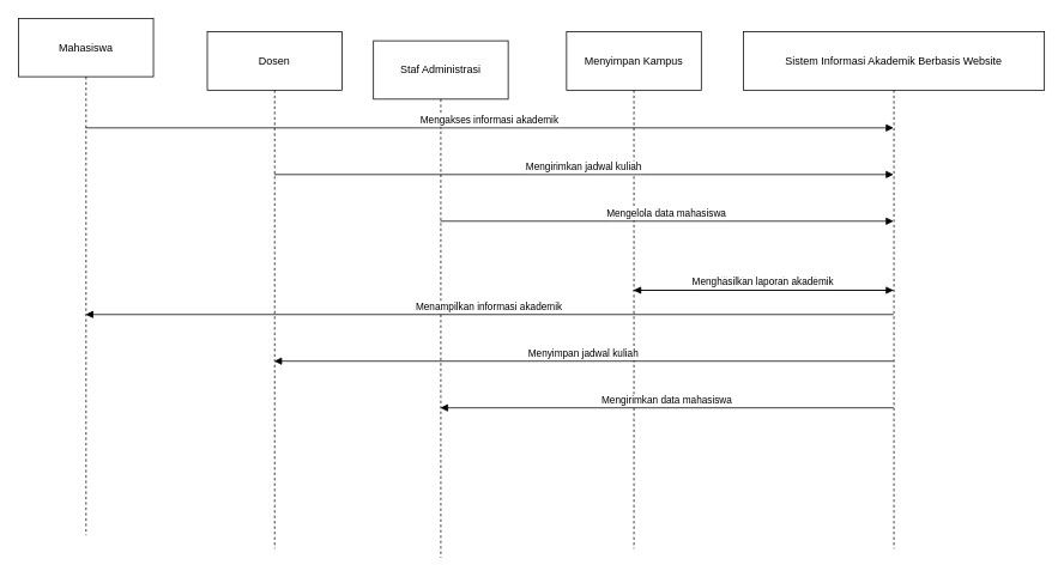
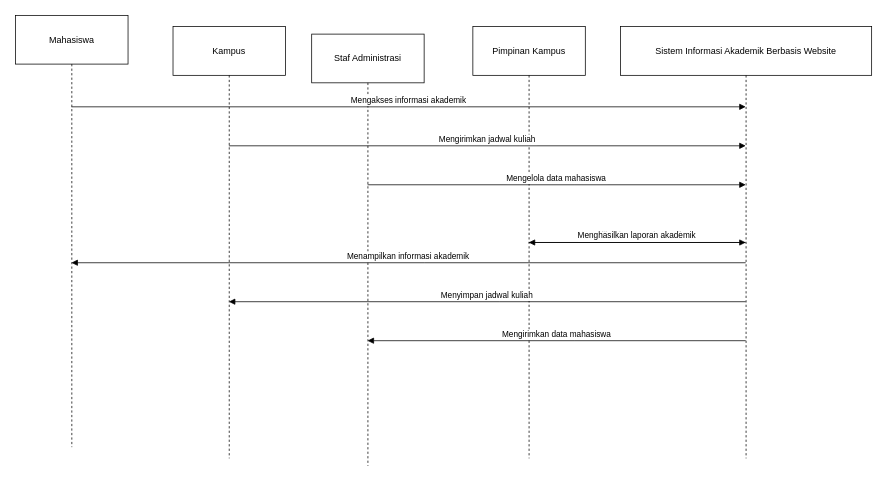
  <mxCell id="0" />
  <mxCell id="1" parent="0" />
  <mxCell id="2" value="Mahasiswa" style="shape=umlLifeline;perimeter=lifelinePerimeter;whiteSpace=wrap;container=1;dropTarget=0;collapsible=0;recursiveResize=0;outlineConnect=0;portConstraint=eastwest;newEdgeStyle={&quot;edgeStyle&quot;:&quot;elbowEdgeStyle&quot;,&quot;elbow&quot;:&quot;vertical&quot;,&quot;curved&quot;:0,&quot;rounded&quot;:0};size=65;" vertex="1" parent="1"><mxGeometry x="20" y="20" width="150" height="576" as="geometry" /></mxCell>
- <mxCell id="3" value="Dosen" style="shape=umlLifeline;perimeter=lifelinePerimeter;whiteSpace=wrap;container=1;dropTarget=0;collapsible=0;recursiveResize=0;outlineConnect=0;portConstraint=eastwest;newEdgeStyle={&quot;edgeStyle&quot;:&quot;elbowEdgeStyle&quot;,&quot;elbow&quot;:&quot;vertical&quot;,&quot;curved&quot;:0,&quot;rounded&quot;:0};size=65;" vertex="1" parent="1"><mxGeometry x="230" width="150" height="576" as="geometry" y="35" /></mxCell>
+ <mxCell id="3" value="Kampus" style="shape=umlLifeline;perimeter=lifelinePerimeter;whiteSpace=wrap;container=1;dropTarget=0;collapsible=0;recursiveResize=0;outlineConnect=0;portConstraint=eastwest;newEdgeStyle={&quot;edgeStyle&quot;:&quot;elbowEdgeStyle&quot;,&quot;elbow&quot;:&quot;vertical&quot;,&quot;curved&quot;:0,&quot;rounded&quot;:0};size=65;" vertex="1" parent="1"><mxGeometry x="230" width="150" height="576" as="geometry" y="35" /></mxCell>
  <mxCell id="4" value="Staf Administrasi" style="shape=umlLifeline;perimeter=lifelinePerimeter;whiteSpace=wrap;container=1;dropTarget=0;collapsible=0;recursiveResize=0;outlineConnect=0;portConstraint=eastwest;newEdgeStyle={&quot;edgeStyle&quot;:&quot;elbowEdgeStyle&quot;,&quot;elbow&quot;:&quot;vertical&quot;,&quot;curved&quot;:0,&quot;rounded&quot;:0};size=65;" vertex="1" parent="1"><mxGeometry x="415" y="45" width="150" height="576" as="geometry" /></mxCell>
- <mxCell id="5" value="Menyimpan Kampus" style="shape=umlLifeline;perimeter=lifelinePerimeter;whiteSpace=wrap;container=1;dropTarget=0;collapsible=0;recursiveResize=0;outlineConnect=0;portConstraint=eastwest;newEdgeStyle={&quot;edgeStyle&quot;:&quot;elbowEdgeStyle&quot;,&quot;elbow&quot;:&quot;vertical&quot;,&quot;curved&quot;:0,&quot;rounded&quot;:0};size=65;" vertex="1" parent="1"><mxGeometry x="630" width="150" height="576" as="geometry" y="35" /></mxCell>
+ <mxCell id="5" value="Pimpinan Kampus" style="shape=umlLifeline;perimeter=lifelinePerimeter;whiteSpace=wrap;container=1;dropTarget=0;collapsible=0;recursiveResize=0;outlineConnect=0;portConstraint=eastwest;newEdgeStyle={&quot;edgeStyle&quot;:&quot;elbowEdgeStyle&quot;,&quot;elbow&quot;:&quot;vertical&quot;,&quot;curved&quot;:0,&quot;rounded&quot;:0};size=65;" vertex="1" parent="1"><mxGeometry x="630" width="150" height="576" as="geometry" y="35" /></mxCell>
  <mxCell id="6" value="Sistem Informasi Akademik Berbasis Website" style="shape=umlLifeline;perimeter=lifelinePerimeter;whiteSpace=wrap;container=1;dropTarget=0;collapsible=0;recursiveResize=0;outlineConnect=0;portConstraint=eastwest;newEdgeStyle={&quot;edgeStyle&quot;:&quot;elbowEdgeStyle&quot;,&quot;elbow&quot;:&quot;vertical&quot;,&quot;curved&quot;:0,&quot;rounded&quot;:0};size=65;" vertex="1" parent="1"><mxGeometry x="827" y="35" width="335" height="576" as="geometry" /></mxCell>
  <mxCell id="7" value="Mengakses informasi akademik" style="verticalAlign=bottom;endArrow=block;edgeStyle=elbowEdgeStyle;elbow=vertical;curved=0;rounded=0;" edge="1" parent="1" source="2" target="6"><mxGeometry relative="1" as="geometry"><Array as="points"><mxPoint x="565" y="142" /></Array></mxGeometry></mxCell>
  <mxCell id="8" value="Mengirimkan jadwal kuliah" style="verticalAlign=bottom;endArrow=block;edgeStyle=elbowEdgeStyle;elbow=vertical;curved=0;rounded=0;" edge="1" parent="1" source="3" target="6"><mxGeometry relative="1" as="geometry"><Array as="points"><mxPoint x="665" y="194" /></Array></mxGeometry></mxCell>
  <mxCell id="9" value="Mengelola data mahasiswa" style="verticalAlign=bottom;endArrow=block;edgeStyle=elbowEdgeStyle;elbow=vertical;curved=0;rounded=0;" edge="1" parent="1" source="4" target="6"><mxGeometry relative="1" as="geometry"><Array as="points"><mxPoint x="765" y="246" /></Array></mxGeometry></mxCell>
  <mxCell id="10" value="Melihat laporan akademik" style="verticalAlign=bottom;endArrow=block;edgeStyle=elbowEdgeStyle;elbow=vertical;curved=0;rounded=0;" edge="1" parent="1" source="5" target="6"><mxGeometry relative="1" as="geometry"><Array as="points"><mxPoint x="865" y="298" /></Array></mxGeometry></mxCell>
  <mxCell id="11" value="Menampilkan informasi akademik" style="verticalAlign=bottom;endArrow=block;edgeStyle=elbowEdgeStyle;elbow=vertical;curved=0;rounded=0;" edge="1" parent="1" source="6" target="2"><mxGeometry relative="1" as="geometry"><Array as="points"><mxPoint x="565" y="350" /></Array></mxGeometry></mxCell>
  <mxCell id="12" value="Menyimpan jadwal kuliah" style="verticalAlign=bottom;endArrow=block;edgeStyle=elbowEdgeStyle;elbow=vertical;curved=0;rounded=0;" edge="1" parent="1" source="6" target="3"><mxGeometry relative="1" as="geometry"><Array as="points"><mxPoint x="665" y="402" /></Array></mxGeometry></mxCell>
  <mxCell id="13" value="Mengirimkan data mahasiswa" style="verticalAlign=bottom;endArrow=block;edgeStyle=elbowEdgeStyle;elbow=vertical;curved=0;rounded=0;" edge="1" parent="1" source="6" target="4"><mxGeometry relative="1" as="geometry"><Array as="points"><mxPoint x="765" y="454" /></Array></mxGeometry></mxCell>
  <mxCell id="14" value="Menghasilkan laporan akademik" style="verticalAlign=bottom;endArrow=block;edgeStyle=elbowEdgeStyle;elbow=vertical;curved=0;rounded=0;" edge="1" parent="1" source="6" target="5"><mxGeometry relative="1" as="geometry"><Array as="points"><mxPoint x="865" y="506" /></Array></mxGeometry></mxCell>
